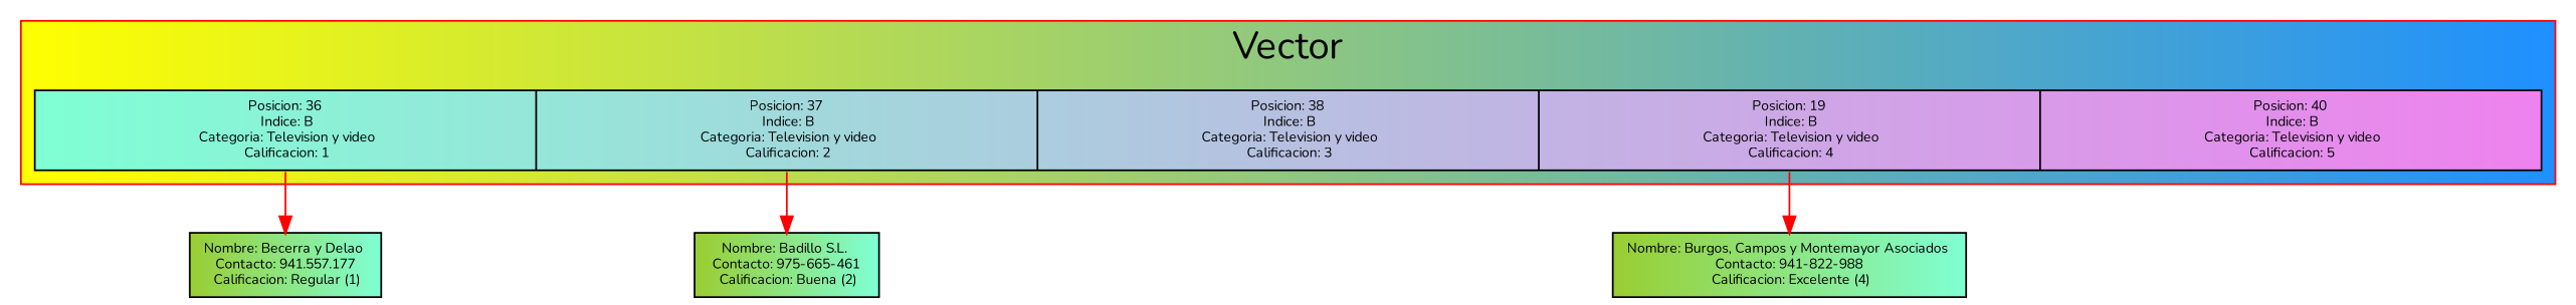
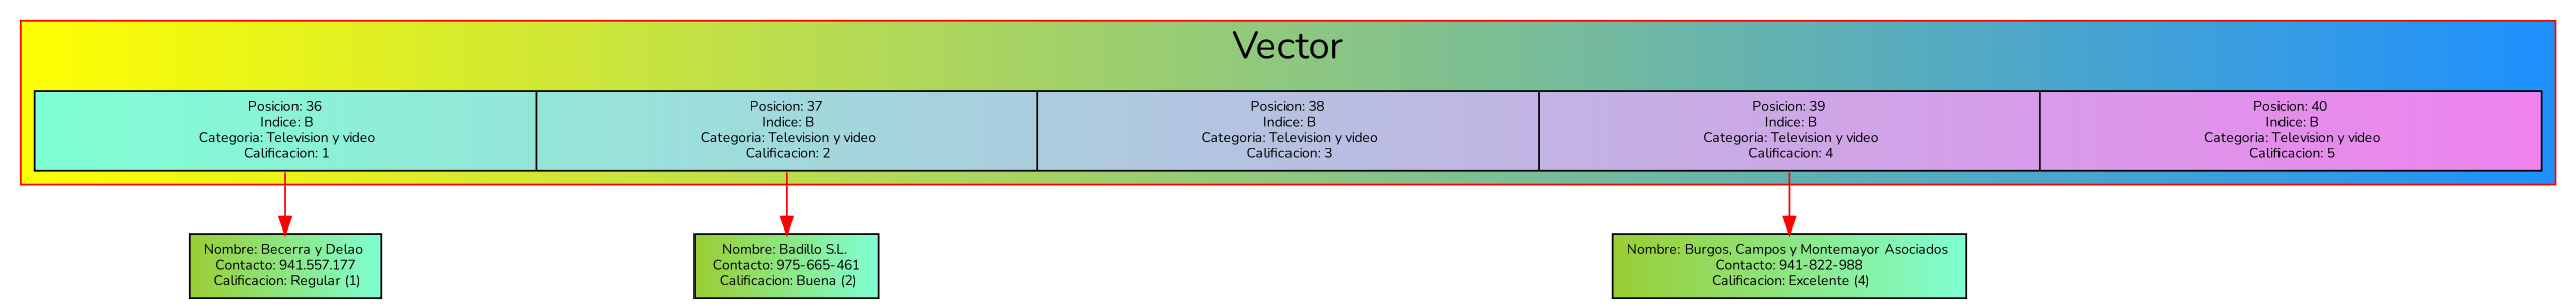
  digraph {
    color=red
    fontname=Nunito
    fontsize=22
    node [fillcolor="yellowgreen:aquamarine" fontname=Nunito fontsize=8 shape=record style=filled]
    edge [color=red fontname=Nunito]
-   n1 [fillcolor="aquamarine:violet" label="<35>Posicion: 36\n Indice: B\n Categoria: Television y video\n Calificacion: 1|<36>Posicion: 37\n Indice: B\n Categoria: Television y video\n Calificacion: 2|<37>Posicion: 38\n Indice: B\n Categoria: Television y video\n Calificacion: 3|<38>Posicion: 19\n Indice: B\n Categoria: Television y video\n Calificacion: 4|<39>Posicion: 40\n Indice: B\n Categoria: Television y video\n Calificacion: 5" width=20]
+   n1 [fillcolor="aquamarine:violet" label="<35>Posicion: 36\n Indice: B\n Categoria: Television y video\n Calificacion: 1|<36>Posicion: 37\n Indice: B\n Categoria: Television y video\n Calificacion: 2|<37>Posicion: 38\n Indice: B\n Categoria: Television y video\n Calificacion: 3|<38>Posicion: 39\n Indice: B\n Categoria: Television y video\n Calificacion: 4|<39>Posicion: 40\n Indice: B\n Categoria: Television y video\n Calificacion: 5" width=20]
    n2 [label="Nombre: Becerra y Delao \n Contacto: 941.557.177 \n Calificacion: Regular (1)"]
    n3 [label="Nombre: Badillo S.L. \n Contacto: 975-665-461 \n Calificacion: Buena (2)"]
    n4 [label="Nombre: Burgos, Campos y Montemayor Asociados \n Contacto: 941-822-988 \n Calificacion: Excelente (4)"]
    subgraph cluster_1 {
      bgcolor="yellow:dodgerblue"
      label=Vector
      n1
    }
    n1 -> n2 [tailport=35]
    n1 -> n3 [tailport=36]
    n1 -> n4 [tailport=38]
  }
